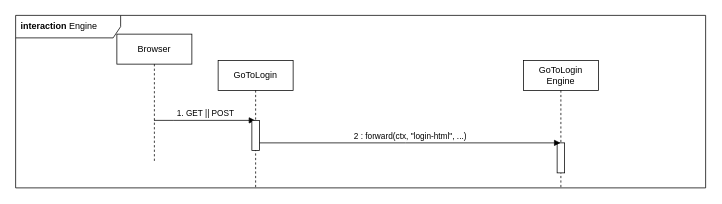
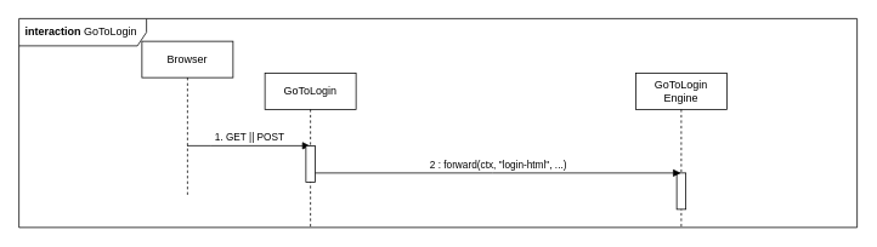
  <mxCell id="0" />
  <mxCell id="1" parent="0" />
- <mxCell id="2" value="&lt;b&gt;interaction&lt;/b&gt; Engine" style="shape=umlFrame;whiteSpace=wrap;html=1;width=140;height=30;boundedLbl=1;verticalAlign=middle;align=left;spacingLeft=5;" vertex="1" parent="1"><mxGeometry x="20" y="20" width="920" height="230" as="geometry" /></mxCell>
+ <mxCell id="2" value="&lt;b&gt;interaction&lt;/b&gt; GoToLogin" style="shape=umlFrame;whiteSpace=wrap;html=1;width=140;height=30;boundedLbl=1;verticalAlign=middle;align=left;spacingLeft=5;" vertex="1" parent="1"><mxGeometry x="20" y="20" width="920" height="230" as="geometry" /></mxCell>
  <mxCell id="3" value="Browser" style="shape=umlLifeline;perimeter=lifelinePerimeter;whiteSpace=wrap;html=1;container=1;collapsible=0;recursiveResize=0;outlineConnect=0;" vertex="1" parent="1"><mxGeometry x="155" y="45" width="100" height="170" as="geometry" /></mxCell>
  <mxCell id="4" value="GoToLogin" style="shape=umlLifeline;perimeter=lifelinePerimeter;whiteSpace=wrap;html=1;container=1;collapsible=0;recursiveResize=0;outlineConnect=0;" vertex="1" parent="1"><mxGeometry x="290" y="80" width="100" height="170" as="geometry" /></mxCell>
  <mxCell id="5" value="GoToLogin Engine" style="shape=umlLifeline;perimeter=lifelinePerimeter;whiteSpace=wrap;html=1;container=1;collapsible=0;recursiveResize=0;outlineConnect=0;" vertex="1" parent="1"><mxGeometry x="697" y="80" width="100" height="170" as="geometry" /></mxCell>
  <mxCell id="6" value="" style="html=1;points=[];perimeter=orthogonalPerimeter;" vertex="1" parent="5"><mxGeometry x="45" y="110" width="10" height="40" as="geometry" /></mxCell>
  <mxCell id="7" value="1. GET || POST" style="html=1;verticalAlign=bottom;labelBackgroundColor=none;endArrow=block;endFill=1;rounded=0;" edge="1" parent="1" source="3" target="4"><mxGeometry width="160" relative="1" as="geometry"><mxPoint x="370" y="270" as="sourcePoint" /><mxPoint x="530" y="270" as="targetPoint" /><Array as="points"><mxPoint x="230" y="160" /></Array></mxGeometry></mxCell>
  <mxCell id="8" value="2 : forward(ctx, &quot;login-html&quot;, ...)" style="html=1;verticalAlign=bottom;labelBackgroundColor=none;endArrow=block;endFill=1;rounded=0;startArrow=none;" edge="1" parent="1" source="9" target="5"><mxGeometry width="160" relative="1" as="geometry"><mxPoint x="139.167" y="170" as="sourcePoint" /><mxPoint x="349.5" y="170" as="targetPoint" /><Array as="points"><mxPoint x="540" y="190" /></Array></mxGeometry></mxCell>
  <mxCell id="9" value="" style="html=1;points=[];perimeter=orthogonalPerimeter;" vertex="1" parent="1"><mxGeometry x="335" y="160" width="10" height="40" as="geometry" /></mxCell>
  <mxCell id="10" value="" style="html=1;verticalAlign=bottom;labelBackgroundColor=none;endArrow=none;endFill=1;rounded=0;" edge="1" parent="1" source="4" target="9"><mxGeometry width="160" relative="1" as="geometry"><mxPoint x="339.167" y="190" as="sourcePoint" /><mxPoint x="746.5" y="190" as="targetPoint" /><Array as="points" /></mxGeometry></mxCell>
